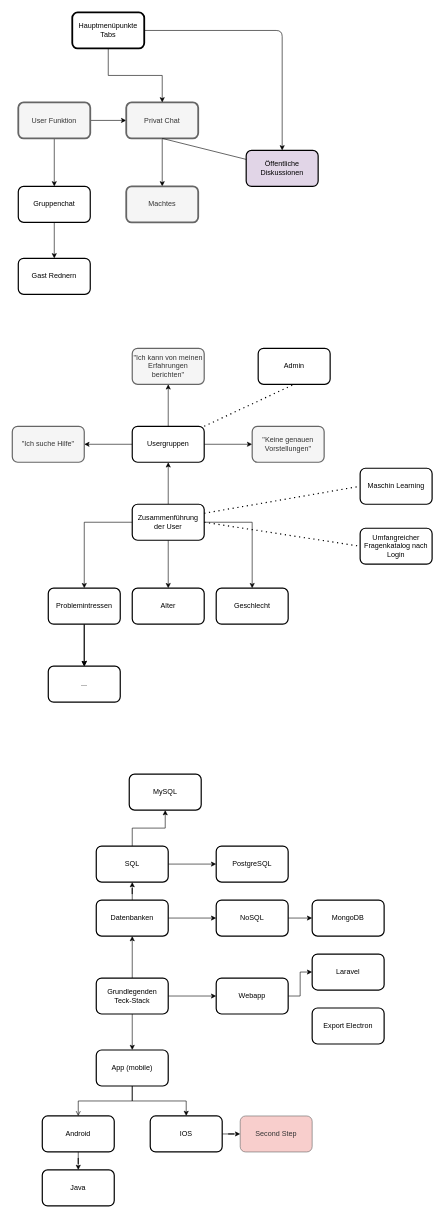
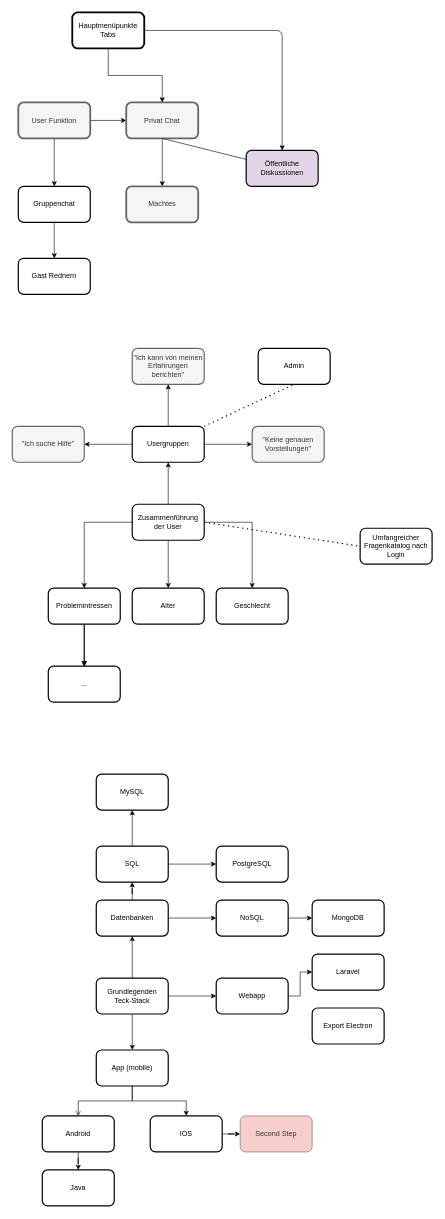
  <mxCell id="0" />
  <mxCell id="1" parent="0" />
  <mxCell id="2" value="" style="edgeStyle=orthogonalEdgeStyle;rounded=0;orthogonalLoop=1;jettySize=auto;html=1;" edge="1" parent="1" source="4" target="6"><mxGeometry relative="1" as="geometry" /></mxCell>
  <mxCell id="3" value="" style="edgeStyle=orthogonalEdgeStyle;rounded=0;orthogonalLoop=1;jettySize=auto;html=1;" edge="1" parent="1" source="4" target="8"><mxGeometry relative="1" as="geometry" /></mxCell>
  <mxCell id="4" value="User Funktion" style="rounded=1;whiteSpace=wrap;html=1;fillColor=#f5f5f5;strokeColor=#666666;fontColor=#333333;strokeWidth=3;" vertex="1" parent="1"><mxGeometry x="30" y="170" width="120" height="60" as="geometry" /></mxCell>
  <mxCell id="5" value="" style="edgeStyle=orthogonalEdgeStyle;rounded=0;orthogonalLoop=1;jettySize=auto;html=1;" edge="1" parent="1" source="6" target="19"><mxGeometry relative="1" as="geometry" /></mxCell>
  <mxCell id="6" value="Gruppenchat" style="rounded=1;whiteSpace=wrap;html=1;strokeWidth=2;" vertex="1" parent="1"><mxGeometry x="30" y="310" width="120" height="60" as="geometry" /></mxCell>
  <mxCell id="7" value="" style="edgeStyle=orthogonalEdgeStyle;rounded=0;orthogonalLoop=1;jettySize=auto;html=1;" edge="1" parent="1" source="8" target="18"><mxGeometry relative="1" as="geometry" /></mxCell>
  <mxCell id="8" value="Privat Chat" style="rounded=1;whiteSpace=wrap;html=1;fillColor=#f5f5f5;strokeColor=#666666;fontColor=#333333;strokeWidth=3;" vertex="1" parent="1"><mxGeometry x="210" y="170" width="120" height="60" as="geometry" /></mxCell>
  <mxCell id="9" value="" style="edgeStyle=orthogonalEdgeStyle;rounded=0;orthogonalLoop=1;jettySize=auto;html=1;" edge="1" parent="1" source="13" target="23"><mxGeometry relative="1" as="geometry" /></mxCell>
  <mxCell id="10" value="" style="edgeStyle=orthogonalEdgeStyle;rounded=0;orthogonalLoop=1;jettySize=auto;html=1;" edge="1" parent="1" source="13" target="24"><mxGeometry relative="1" as="geometry" /></mxCell>
  <mxCell id="11" value="" style="edgeStyle=orthogonalEdgeStyle;rounded=0;orthogonalLoop=1;jettySize=auto;html=1;" edge="1" parent="1" source="13" target="28"><mxGeometry relative="1" as="geometry" /></mxCell>
  <mxCell id="12" value="" style="edgeStyle=orthogonalEdgeStyle;rounded=0;orthogonalLoop=1;jettySize=auto;html=1;" edge="1" parent="1" source="13" target="33"><mxGeometry relative="1" as="geometry" /></mxCell>
  <mxCell id="13" value="Zusammenführung der User" style="rounded=1;whiteSpace=wrap;html=1;strokeWidth=2;" vertex="1" parent="1"><mxGeometry x="220" y="840" width="120" height="60" as="geometry" /></mxCell>
  <mxCell id="14" value="Umfangreicher Fragenkatalog nach Login" style="rounded=1;whiteSpace=wrap;html=1;strokeWidth=2;" vertex="1" parent="1"><mxGeometry x="600" y="880" width="120" height="60" as="geometry" /></mxCell>
  <mxCell id="15" value="Öffentliche Diskussionen" style="rounded=1;whiteSpace=wrap;html=1;strokeWidth=2;fillColor=#e1d5e7;" vertex="1" parent="1"><mxGeometry x="410" y="250" width="120" height="60" as="geometry" /></mxCell>
  <mxCell id="16" value="" style="edgeStyle=orthogonalEdgeStyle;rounded=0;orthogonalLoop=1;jettySize=auto;html=1;" edge="1" parent="1" source="17" target="8"><mxGeometry relative="1" as="geometry" /></mxCell>
  <mxCell id="17" value="Hauptmenüpunkte&lt;br&gt;Tabs" style="rounded=1;whiteSpace=wrap;html=1;strokeWidth=3;" vertex="1" parent="1"><mxGeometry x="120" y="20" width="120" height="60" as="geometry" /></mxCell>
  <mxCell id="18" value="Machtes" style="rounded=1;whiteSpace=wrap;html=1;fillColor=#f5f5f5;strokeColor=#666666;fontColor=#333333;strokeWidth=3;" vertex="1" parent="1"><mxGeometry x="210" y="310" width="120" height="60" as="geometry" /></mxCell>
  <mxCell id="19" value="Gast Rednern" style="rounded=1;whiteSpace=wrap;html=1;strokeWidth=2;" vertex="1" parent="1"><mxGeometry x="30" y="430" width="120" height="60" as="geometry" /></mxCell>
  <mxCell id="20" value="" style="endArrow=none;dashed=1;html=1;dashPattern=1 3;strokeWidth=2;exitX=1;exitY=0.5;exitDx=0;exitDy=0;entryX=0;entryY=0.5;entryDx=0;entryDy=0;" edge="1" parent="1" source="13" target="14"><mxGeometry width="50" height="50" relative="1" as="geometry"><mxPoint x="-130" y="630" as="sourcePoint" /><mxPoint x="-80" y="580" as="targetPoint" /></mxGeometry></mxCell>
  <mxCell id="21" value="" style="endArrow=none;html=1;exitX=0.5;exitY=1;exitDx=0;exitDy=0;" edge="1" parent="1" source="8" target="15"><mxGeometry width="50" height="50" relative="1" as="geometry"><mxPoint x="520" y="510" as="sourcePoint" /><mxPoint x="570" y="460" as="targetPoint" /></mxGeometry></mxCell>
  <mxCell id="22" value="" style="endArrow=classic;html=1;exitX=1;exitY=0.5;exitDx=0;exitDy=0;entryX=0.5;entryY=0;entryDx=0;entryDy=0;" edge="1" parent="1" source="17" target="15"><mxGeometry width="50" height="50" relative="1" as="geometry"><mxPoint x="360" y="100" as="sourcePoint" /><mxPoint x="410" y="50" as="targetPoint" /><Array as="points"><mxPoint x="470" y="50" /></Array></mxGeometry></mxCell>
  <mxCell id="23" value="Alter" style="rounded=1;whiteSpace=wrap;html=1;strokeWidth=2;" vertex="1" parent="1"><mxGeometry x="220" y="980" width="120" height="60" as="geometry" /></mxCell>
  <mxCell id="24" value="Geschlecht" style="rounded=1;whiteSpace=wrap;html=1;strokeWidth=2;" vertex="1" parent="1"><mxGeometry x="360" y="980" width="120" height="60" as="geometry" /></mxCell>
  <mxCell id="25" value="" style="edgeStyle=orthogonalEdgeStyle;rounded=0;orthogonalLoop=1;jettySize=auto;html=1;" edge="1" parent="1" source="28" target="29"><mxGeometry relative="1" as="geometry" /></mxCell>
  <mxCell id="26" value="" style="edgeStyle=orthogonalEdgeStyle;rounded=0;orthogonalLoop=1;jettySize=auto;html=1;" edge="1" parent="1" source="28" target="29"><mxGeometry relative="1" as="geometry" /></mxCell>
  <mxCell id="27" value="" style="edgeStyle=orthogonalEdgeStyle;rounded=0;orthogonalLoop=1;jettySize=auto;html=1;" edge="1" parent="1" source="28" target="29"><mxGeometry relative="1" as="geometry" /></mxCell>
  <mxCell id="28" value="Problemintressen" style="rounded=1;whiteSpace=wrap;html=1;strokeWidth=2;" vertex="1" parent="1"><mxGeometry x="80" y="980" width="120" height="60" as="geometry" /></mxCell>
  <mxCell id="29" value="..." style="rounded=1;whiteSpace=wrap;html=1;strokeWidth=2;" vertex="1" parent="1"><mxGeometry x="80" y="1110" width="120" height="60" as="geometry" /></mxCell>
  <mxCell id="30" value="" style="edgeStyle=orthogonalEdgeStyle;rounded=0;orthogonalLoop=1;jettySize=auto;html=1;" edge="1" parent="1" source="33" target="34"><mxGeometry relative="1" as="geometry" /></mxCell>
  <mxCell id="31" value="" style="edgeStyle=orthogonalEdgeStyle;rounded=0;orthogonalLoop=1;jettySize=auto;html=1;" edge="1" parent="1" source="33" target="35"><mxGeometry relative="1" as="geometry" /></mxCell>
  <mxCell id="32" value="" style="edgeStyle=orthogonalEdgeStyle;rounded=0;orthogonalLoop=1;jettySize=auto;html=1;" edge="1" parent="1" source="33" target="36"><mxGeometry relative="1" as="geometry" /></mxCell>
  <mxCell id="33" value="Usergruppen" style="rounded=1;whiteSpace=wrap;html=1;strokeWidth=2;" vertex="1" parent="1"><mxGeometry x="220" y="710" width="120" height="60" as="geometry" /></mxCell>
  <mxCell id="34" value="&quot;Ich suche Hilfe&quot;" style="rounded=1;whiteSpace=wrap;html=1;strokeWidth=2;fillColor=#f5f5f5;strokeColor=#666666;fontColor=#333333;" vertex="1" parent="1"><mxGeometry x="20" y="710" width="120" height="60" as="geometry" /></mxCell>
  <mxCell id="35" value="&quot;Ich kann von meinen Erfahrungen berichten&quot;" style="rounded=1;whiteSpace=wrap;html=1;strokeWidth=2;fillColor=#f5f5f5;strokeColor=#666666;fontColor=#333333;" vertex="1" parent="1"><mxGeometry x="220" y="580" width="120" height="60" as="geometry" /></mxCell>
  <mxCell id="36" value="&quot;Keine genauen Vorstellungen&quot;" style="rounded=1;whiteSpace=wrap;html=1;strokeWidth=2;fillColor=#f5f5f5;strokeColor=#666666;fontColor=#333333;" vertex="1" parent="1"><mxGeometry x="420" y="710" width="120" height="60" as="geometry" /></mxCell>
  <mxCell id="37" value="Admin" style="rounded=1;whiteSpace=wrap;html=1;strokeWidth=2;" vertex="1" parent="1"><mxGeometry x="430" y="580" width="120" height="60" as="geometry" /></mxCell>
  <mxCell id="38" value="" style="endArrow=none;dashed=1;html=1;dashPattern=1 3;strokeWidth=2;exitX=1;exitY=0;exitDx=0;exitDy=0;entryX=0.5;entryY=1;entryDx=0;entryDy=0;" edge="1" parent="1" source="33" target="37"><mxGeometry width="50" height="50" relative="1" as="geometry"><mxPoint x="620" y="710" as="sourcePoint" /><mxPoint x="670" y="660" as="targetPoint" /></mxGeometry></mxCell>
- <mxCell id="39" value="Maschin Learning" style="rounded=1;whiteSpace=wrap;html=1;strokeWidth=2;" vertex="1" parent="1"><mxGeometry x="600" y="780" width="120" height="60" as="geometry" /></mxCell>
- <mxCell id="40" value="" style="endArrow=none;dashed=1;html=1;dashPattern=1 3;strokeWidth=2;exitX=1;exitY=0.25;exitDx=0;exitDy=0;entryX=0;entryY=0.5;entryDx=0;entryDy=0;" edge="1" parent="1" source="13" target="39"><mxGeometry width="50" height="50" relative="1" as="geometry"><mxPoint x="410" y="860" as="sourcePoint" /><mxPoint x="460" y="810" as="targetPoint" /></mxGeometry></mxCell>
  <mxCell id="41" value="" style="edgeStyle=orthogonalEdgeStyle;rounded=0;orthogonalLoop=1;jettySize=auto;html=1;" edge="1" parent="1" source="44" target="49"><mxGeometry relative="1" as="geometry" /></mxCell>
  <mxCell id="42" value="" style="edgeStyle=orthogonalEdgeStyle;rounded=0;orthogonalLoop=1;jettySize=auto;html=1;" edge="1" parent="1" source="44" target="47"><mxGeometry relative="1" as="geometry" /></mxCell>
  <mxCell id="43" value="" style="edgeStyle=orthogonalEdgeStyle;rounded=0;orthogonalLoop=1;jettySize=auto;html=1;" edge="1" parent="1" source="44" target="60"><mxGeometry relative="1" as="geometry" /></mxCell>
  <mxCell id="44" value="Grundlegenden&lt;br&gt;Teck-Stack" style="rounded=1;whiteSpace=wrap;html=1;strokeWidth=2;" vertex="1" parent="1"><mxGeometry x="160" y="1630" width="120" height="60" as="geometry" /></mxCell>
  <mxCell id="45" value="" style="edgeStyle=orthogonalEdgeStyle;rounded=0;orthogonalLoop=1;jettySize=auto;html=1;endArrow=open;" edge="1" parent="1" source="47" target="53"><mxGeometry relative="1" as="geometry" /></mxCell>
  <mxCell id="46" value="" style="edgeStyle=orthogonalEdgeStyle;rounded=0;orthogonalLoop=1;jettySize=auto;html=1;" edge="1" parent="1" source="47" target="55"><mxGeometry relative="1" as="geometry" /></mxCell>
  <mxCell id="47" value="App (mobile)" style="rounded=1;whiteSpace=wrap;html=1;strokeWidth=2;" vertex="1" parent="1"><mxGeometry x="160" y="1750" width="120" height="60" as="geometry" /></mxCell>
  <mxCell id="48" value="" style="edgeStyle=orthogonalEdgeStyle;rounded=0;orthogonalLoop=1;jettySize=auto;html=1;" edge="1" parent="1" source="49" target="50"><mxGeometry relative="1" as="geometry" /></mxCell>
  <mxCell id="49" value="Webapp" style="rounded=1;whiteSpace=wrap;html=1;strokeWidth=2;" vertex="1" parent="1"><mxGeometry x="360" y="1630" width="120" height="60" as="geometry" /></mxCell>
  <mxCell id="50" value="Laravel" style="rounded=1;whiteSpace=wrap;html=1;strokeWidth=2;" vertex="1" parent="1"><mxGeometry x="520" y="1590" width="120" height="60" as="geometry" /></mxCell>
  <mxCell id="51" value="Export Electron" style="rounded=1;whiteSpace=wrap;html=1;strokeWidth=2;" vertex="1" parent="1"><mxGeometry x="520" y="1680" width="120" height="60" as="geometry" /></mxCell>
  <mxCell id="52" value="" style="edgeStyle=orthogonalEdgeStyle;rounded=0;orthogonalLoop=1;jettySize=auto;html=1;" edge="1" parent="1" source="53" target="57"><mxGeometry relative="1" as="geometry" /></mxCell>
  <mxCell id="53" value="Android" style="rounded=1;whiteSpace=wrap;html=1;strokeWidth=2;" vertex="1" parent="1"><mxGeometry x="70" y="1860" width="120" height="60" as="geometry" /></mxCell>
  <mxCell id="54" value="" style="edgeStyle=orthogonalEdgeStyle;rounded=0;orthogonalLoop=1;jettySize=auto;html=1;" edge="1" parent="1" source="55" target="56"><mxGeometry relative="1" as="geometry" /></mxCell>
  <mxCell id="55" value="IOS" style="rounded=1;whiteSpace=wrap;html=1;strokeWidth=2;" vertex="1" parent="1"><mxGeometry x="250" y="1860" width="120" height="60" as="geometry" /></mxCell>
  <mxCell id="56" value="Second Step" style="rounded=1;whiteSpace=wrap;html=1;strokeWidth=1;fillColor=#f8cecc;strokeColor=#666666;fontColor=#333333;" vertex="1" parent="1"><mxGeometry x="400" y="1860" width="120" height="60" as="geometry" /></mxCell>
  <mxCell id="57" value="Java" style="rounded=1;whiteSpace=wrap;html=1;strokeWidth=2;" vertex="1" parent="1"><mxGeometry x="70" y="1950" width="120" height="60" as="geometry" /></mxCell>
  <mxCell id="58" value="" style="edgeStyle=orthogonalEdgeStyle;rounded=0;orthogonalLoop=1;jettySize=auto;html=1;" edge="1" parent="1" source="60" target="62"><mxGeometry relative="1" as="geometry" /></mxCell>
  <mxCell id="59" value="" style="edgeStyle=orthogonalEdgeStyle;rounded=0;orthogonalLoop=1;jettySize=auto;html=1;" edge="1" parent="1" source="60" target="66"><mxGeometry relative="1" as="geometry" /></mxCell>
  <mxCell id="60" value="Datenbanken" style="rounded=1;whiteSpace=wrap;html=1;strokeWidth=2;" vertex="1" parent="1"><mxGeometry x="160" y="1500" width="120" height="60" as="geometry" /></mxCell>
  <mxCell id="61" value="" style="edgeStyle=orthogonalEdgeStyle;rounded=0;orthogonalLoop=1;jettySize=auto;html=1;" edge="1" parent="1" source="62" target="63"><mxGeometry relative="1" as="geometry" /></mxCell>
  <mxCell id="62" value="NoSQL" style="rounded=1;whiteSpace=wrap;html=1;strokeWidth=2;" vertex="1" parent="1"><mxGeometry x="360" y="1500" width="120" height="60" as="geometry" /></mxCell>
  <mxCell id="63" value="MongoDB" style="rounded=1;whiteSpace=wrap;html=1;strokeWidth=2;" vertex="1" parent="1"><mxGeometry x="520" y="1500" width="120" height="60" as="geometry" /></mxCell>
  <mxCell id="64" value="" style="edgeStyle=orthogonalEdgeStyle;rounded=0;orthogonalLoop=1;jettySize=auto;html=1;" edge="1" parent="1" source="66" target="67"><mxGeometry relative="1" as="geometry" /></mxCell>
  <mxCell id="65" value="" style="edgeStyle=orthogonalEdgeStyle;rounded=0;orthogonalLoop=1;jettySize=auto;html=1;" edge="1" parent="1" source="66" target="68"><mxGeometry relative="1" as="geometry" /></mxCell>
  <mxCell id="66" value="SQL" style="rounded=1;whiteSpace=wrap;html=1;strokeWidth=2;" vertex="1" parent="1"><mxGeometry x="160" y="1410" width="120" height="60" as="geometry" /></mxCell>
  <mxCell id="67" value="PostgreSQL" style="rounded=1;whiteSpace=wrap;html=1;strokeWidth=2;" vertex="1" parent="1"><mxGeometry x="360" y="1410" width="120" height="60" as="geometry" /></mxCell>
- <mxCell id="68" value="MySQL" style="rounded=1;whiteSpace=wrap;html=1;strokeWidth=2;" vertex="1" parent="1"><mxGeometry x="215" y="1290" width="120" height="60" as="geometry" /></mxCell>
+ <mxCell id="68" value="MySQL" style="rounded=1;whiteSpace=wrap;html=1;strokeWidth=2;" vertex="1" parent="1"><mxGeometry x="160" y="1290" width="120" height="60" as="geometry" /></mxCell>
